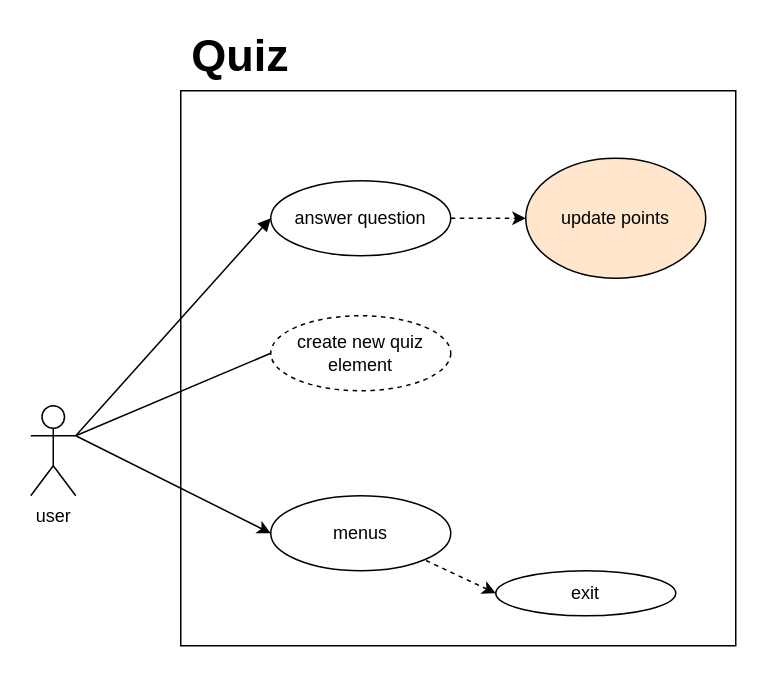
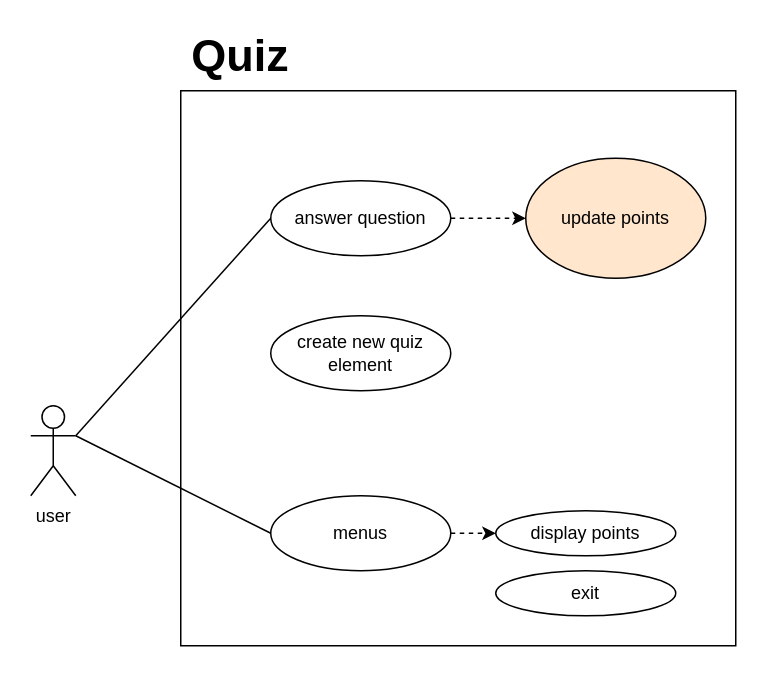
  <mxCell id="0" />
  <mxCell id="1" parent="0" />
  <mxCell id="2" value="" style="rounded=0;whiteSpace=wrap;html=1;" vertex="1" parent="1"><mxGeometry x="120" y="60" width="370" height="370" as="geometry" /></mxCell>
  <mxCell id="3" value="user" style="shape=umlActor;verticalLabelPosition=bottom;labelBackgroundColor=#ffffff;verticalAlign=top;html=1;" vertex="1" parent="1"><mxGeometry x="20" y="270" width="30" height="60" as="geometry" /></mxCell>
  <mxCell id="4" value="answer question" style="ellipse;whiteSpace=wrap;html=1;" vertex="1" parent="1"><mxGeometry x="180" y="120" width="120" height="50" as="geometry" /></mxCell>
- <mxCell id="5" value="create new quiz element" style="ellipse;whiteSpace=wrap;html=1;dashed=1;" vertex="1" parent="1"><mxGeometry x="180" y="210" width="120" height="50" as="geometry" /></mxCell>
+ <mxCell id="5" value="create new quiz element" style="ellipse;whiteSpace=wrap;html=1;" vertex="1" parent="1"><mxGeometry x="180" y="210" width="120" height="50" as="geometry" /></mxCell>
  <mxCell id="6" value="menus" style="ellipse;whiteSpace=wrap;html=1;" vertex="1" parent="1"><mxGeometry x="180" y="330" width="120" height="50" as="geometry" /></mxCell>
  <mxCell id="7" value="update points" style="ellipse;whiteSpace=wrap;html=1;fillColor=#ffe6cc;" vertex="1" parent="1"><mxGeometry x="350" y="105" width="120" height="80" as="geometry" /></mxCell>
  <mxCell id="8" value="" style="endArrow=classic;dashed=1;html=1;exitX=1;exitY=0.5;exitDx=0;exitDy=0;entryX=0;entryY=0.5;entryDx=0;entryDy=0;startArrow=none;startFill=0;endFill=1;" edge="1" parent="1" source="4" target="7"><mxGeometry width="50" height="50" relative="1" as="geometry"><mxPoint x="280" y="170" as="sourcePoint" /><mxPoint x="330" y="120" as="targetPoint" /></mxGeometry></mxCell>
- <mxCell id="9" value="" style="endArrow=block;html=1;entryX=0;entryY=0.5;entryDx=0;entryDy=0;exitX=1;exitY=0.333;exitDx=0;exitDy=0;exitPerimeter=0;" edge="1" parent="1" source="3" target="4"><mxGeometry width="50" height="50" relative="1" as="geometry"><mxPoint x="80" y="280" as="sourcePoint" /><mxPoint x="130" y="230" as="targetPoint" /></mxGeometry></mxCell>
- <mxCell id="10" value="" style="endArrow=none;html=1;exitX=1;exitY=0.333;exitDx=0;exitDy=0;exitPerimeter=0;entryX=0;entryY=0.5;entryDx=0;entryDy=0;" edge="1" parent="1" source="3" target="5"><mxGeometry width="50" height="50" relative="1" as="geometry"><mxPoint x="0" y="260" as="sourcePoint" /><mxPoint x="50" y="210" as="targetPoint" /></mxGeometry></mxCell>
- <mxCell id="11" value="" style="endArrow=classic;html=1;exitX=1;exitY=0.333;exitDx=0;exitDy=0;exitPerimeter=0;entryX=0;entryY=0.5;entryDx=0;entryDy=0;" edge="1" parent="1" source="3" target="6"><mxGeometry width="50" height="50" relative="1" as="geometry"><mxPoint x="-40" y="300" as="sourcePoint" /><mxPoint x="10" y="250" as="targetPoint" /></mxGeometry></mxCell>
+ <mxCell id="9" value="" style="endArrow=none;html=1;entryX=0;entryY=0.5;entryDx=0;entryDy=0;exitX=1;exitY=0.333;exitDx=0;exitDy=0;exitPerimeter=0;" edge="1" parent="1" source="3" target="4"><mxGeometry width="50" height="50" relative="1" as="geometry"><mxPoint x="80" y="280" as="sourcePoint" /><mxPoint x="130" y="230" as="targetPoint" /></mxGeometry></mxCell>
+ <mxCell id="11" value="" style="endArrow=none;html=1;exitX=1;exitY=0.333;exitDx=0;exitDy=0;exitPerimeter=0;entryX=0;entryY=0.5;entryDx=0;entryDy=0;" edge="1" parent="1" source="3" target="6"><mxGeometry width="50" height="50" relative="1" as="geometry"><mxPoint x="-40" y="300" as="sourcePoint" /><mxPoint x="10" y="250" as="targetPoint" /></mxGeometry></mxCell>
  <mxCell id="12" value="exit" style="ellipse;whiteSpace=wrap;html=1;" vertex="1" parent="1"><mxGeometry x="330" y="380" width="120" height="30" as="geometry" /></mxCell>
- <mxCell id="15" value="" style="endArrow=none;dashed=1;html=1;exitX=0;exitY=0.5;exitDx=0;exitDy=0;entryX=1;entryY=1;entryDx=0;entryDy=0;endFill=0;startArrow=classic;startFill=1;" edge="1" parent="1" source="12" target="6"><mxGeometry width="50" height="50" relative="1" as="geometry"><mxPoint x="160" y="410" as="sourcePoint" /><mxPoint x="210" y="360" as="targetPoint" /></mxGeometry></mxCell>
+ <mxCell id="13" value="display points" style="ellipse;whiteSpace=wrap;html=1;" vertex="1" parent="1"><mxGeometry x="330" y="340" width="120" height="30" as="geometry" /></mxCell>
+ <mxCell id="14" value="" style="endArrow=classic;dashed=1;html=1;entryX=0;entryY=0.5;entryDx=0;entryDy=0;exitX=1;exitY=0.5;exitDx=0;exitDy=0;startArrow=none;startFill=0;endFill=1;" edge="1" parent="1" source="6" target="13"><mxGeometry width="50" height="50" relative="1" as="geometry"><mxPoint x="210" y="500" as="sourcePoint" /><mxPoint x="260" y="450" as="targetPoint" /></mxGeometry></mxCell>
  <mxCell id="16" value="Quiz" style="text;align=center;fontStyle=1;verticalAlign=middle;spacingLeft=3;spacingRight=3;strokeColor=none;rotatable=0;points=[[0,0.5],[1,0.5]];portConstraint=eastwest;fontSize=30;" vertex="1" parent="1"><mxGeometry x="120" y="20" width="80" height="26" as="geometry" /></mxCell>
